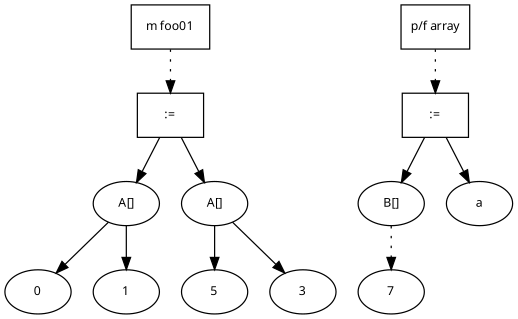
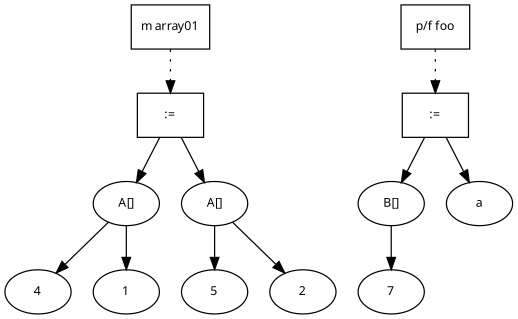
  digraph {
    fontname="Noto Sans"
    fontsize=10
    node [fontname="Noto Sans" fontsize=10 shape=ellipse]
    edge [fontname="Noto Sans" fontsize=10]
-   n1 [label="m foo01" shape=box]
+   n1 [label="m array01" shape=box]
    n2 [label=":=" shape=box]
    n3 [label="A[]"]
    n4 [label="A[]"]
-   n5 [label="p/f array" shape=box]
+   n5 [label="p/f foo" shape=box]
    n6 [label=":=" shape=box]
-   n7 [label=0]
+   n7 [label=4]
    n8 [label=1]
    n9 [label=5]
-   n10 [label=3]
+   n10 [label=2]
    n11 [label="B[]"]
    n12 [label=a]
    n13 [label=7]
    n1 -> n2 [style=dotted]
    n2 -> n3
    n2 -> n4
    n3 -> n7
    n3 -> n8
    n4 -> n9
    n4 -> n10
    n5 -> n6 [style=dotted]
    n6 -> n11
    n6 -> n12
-   n11 -> n13 [style=dotted]
+   n11 -> n13
  }
